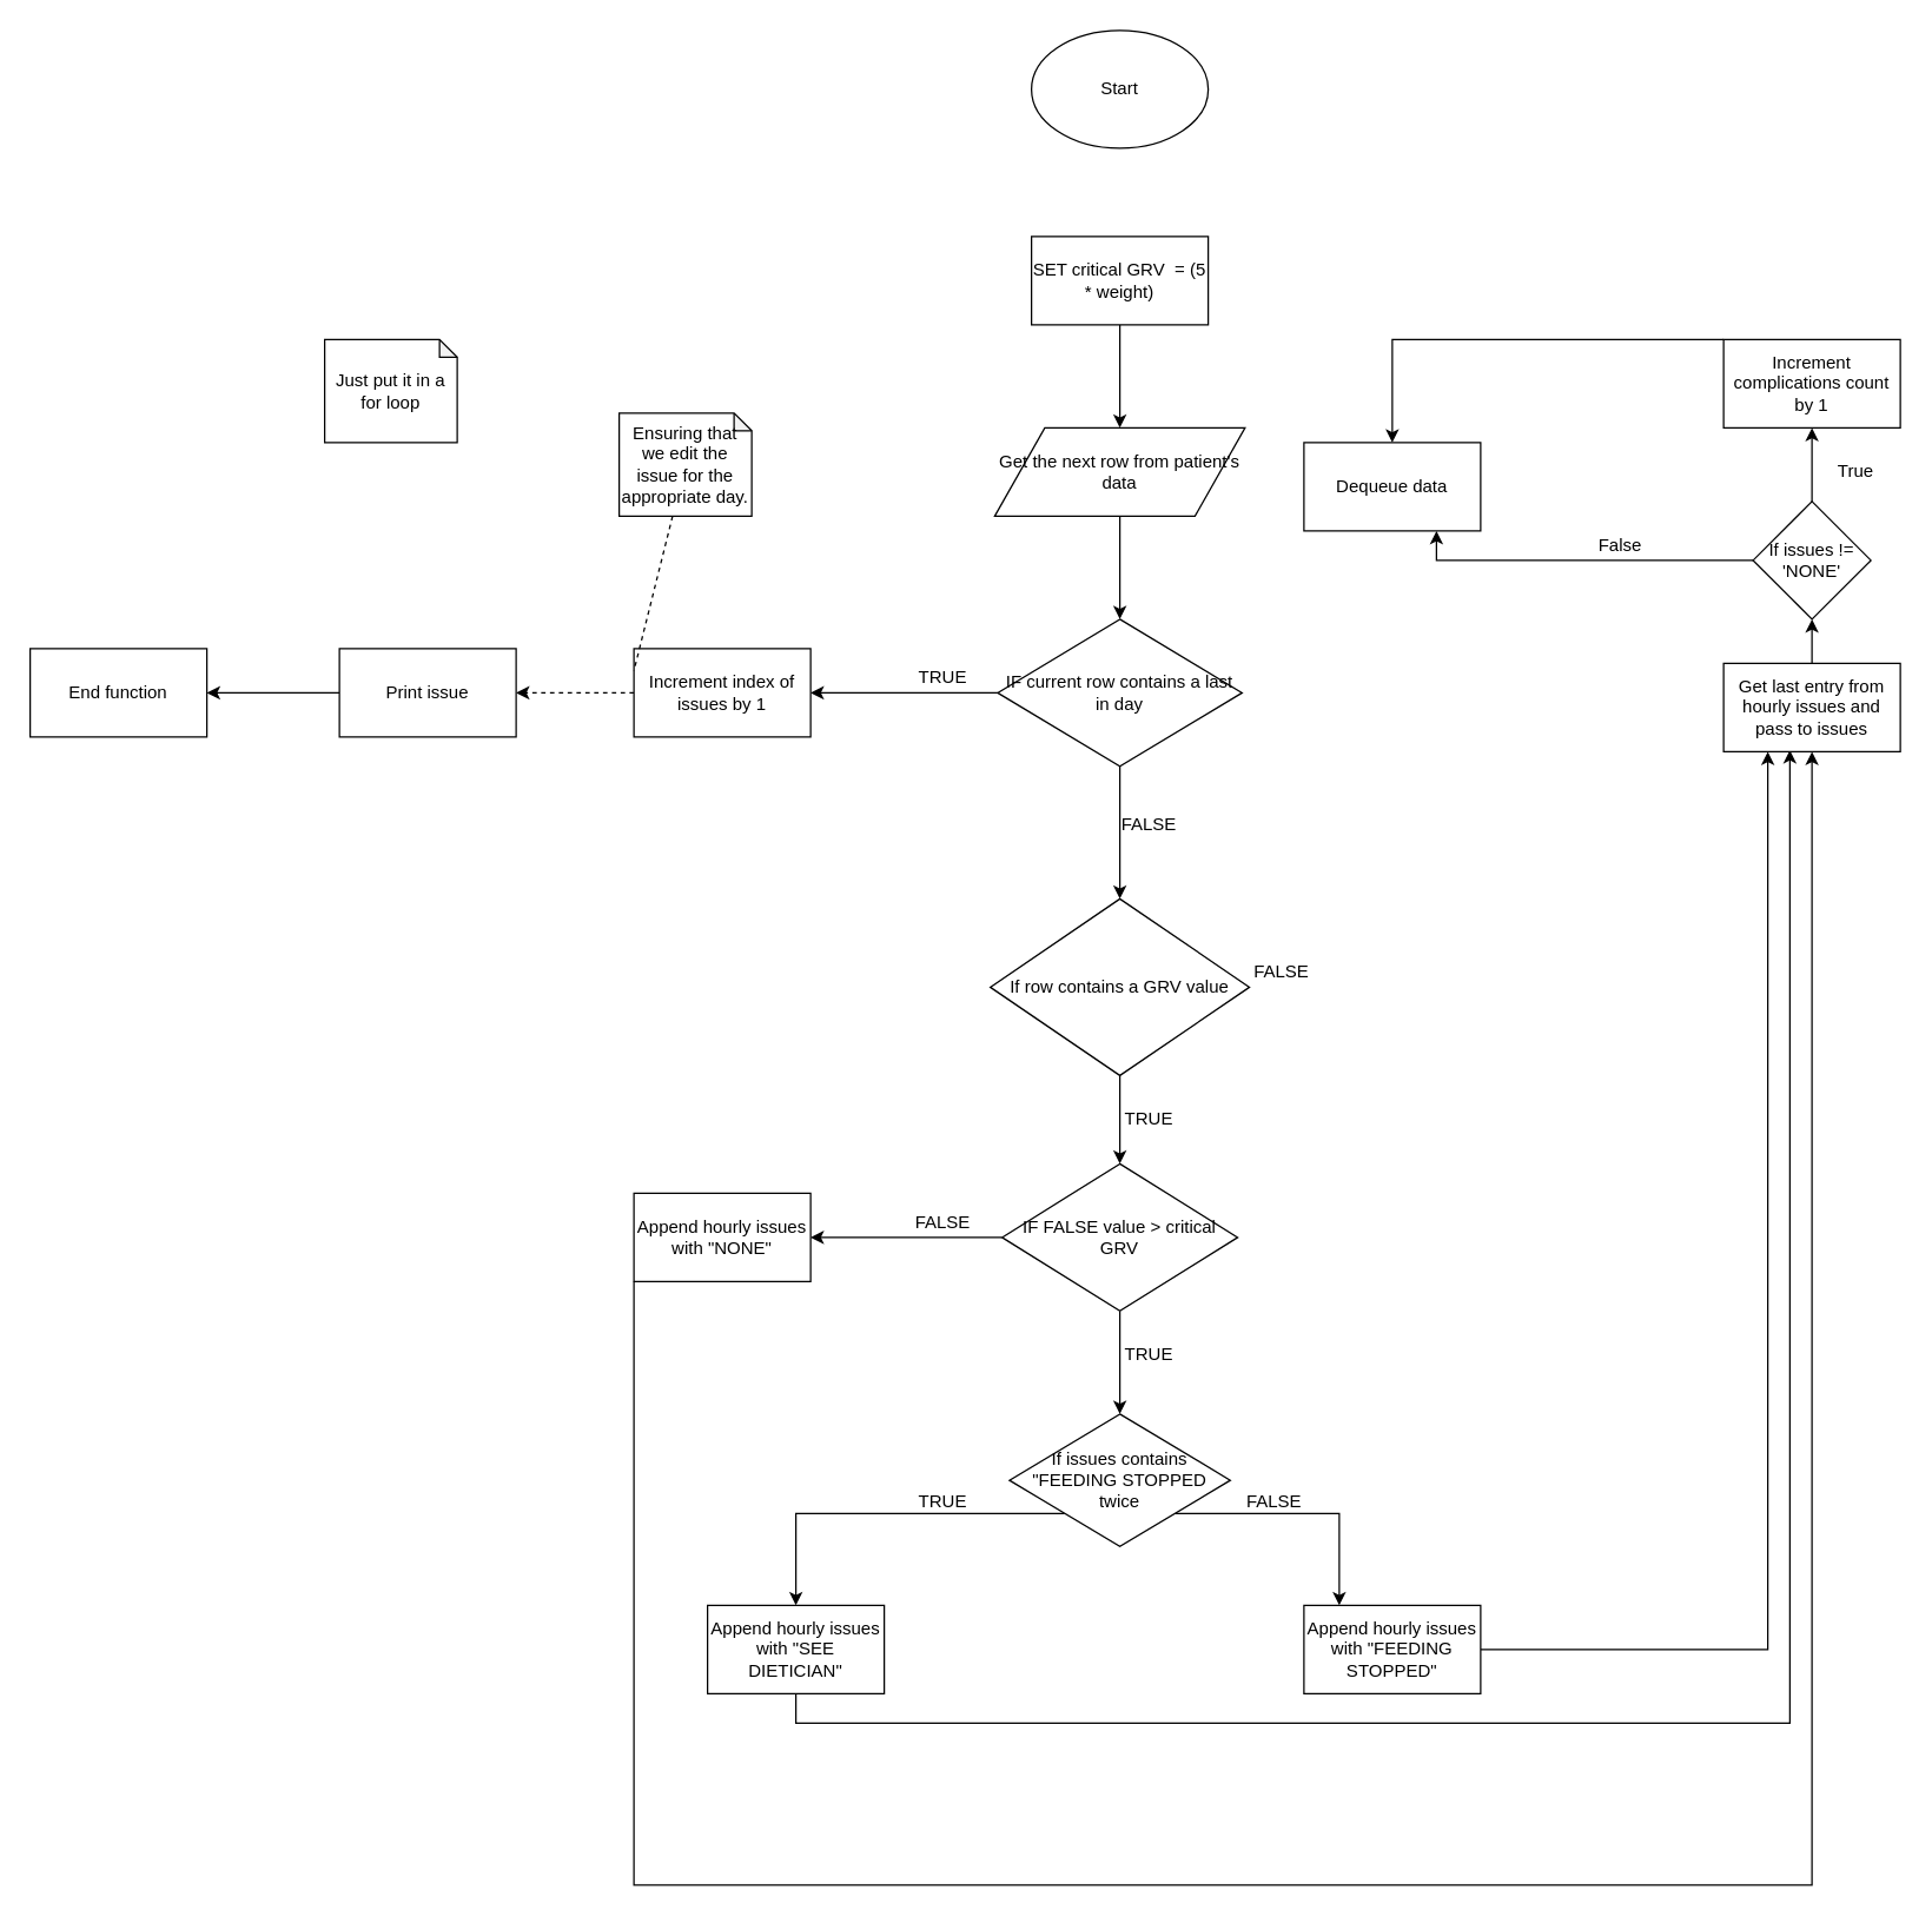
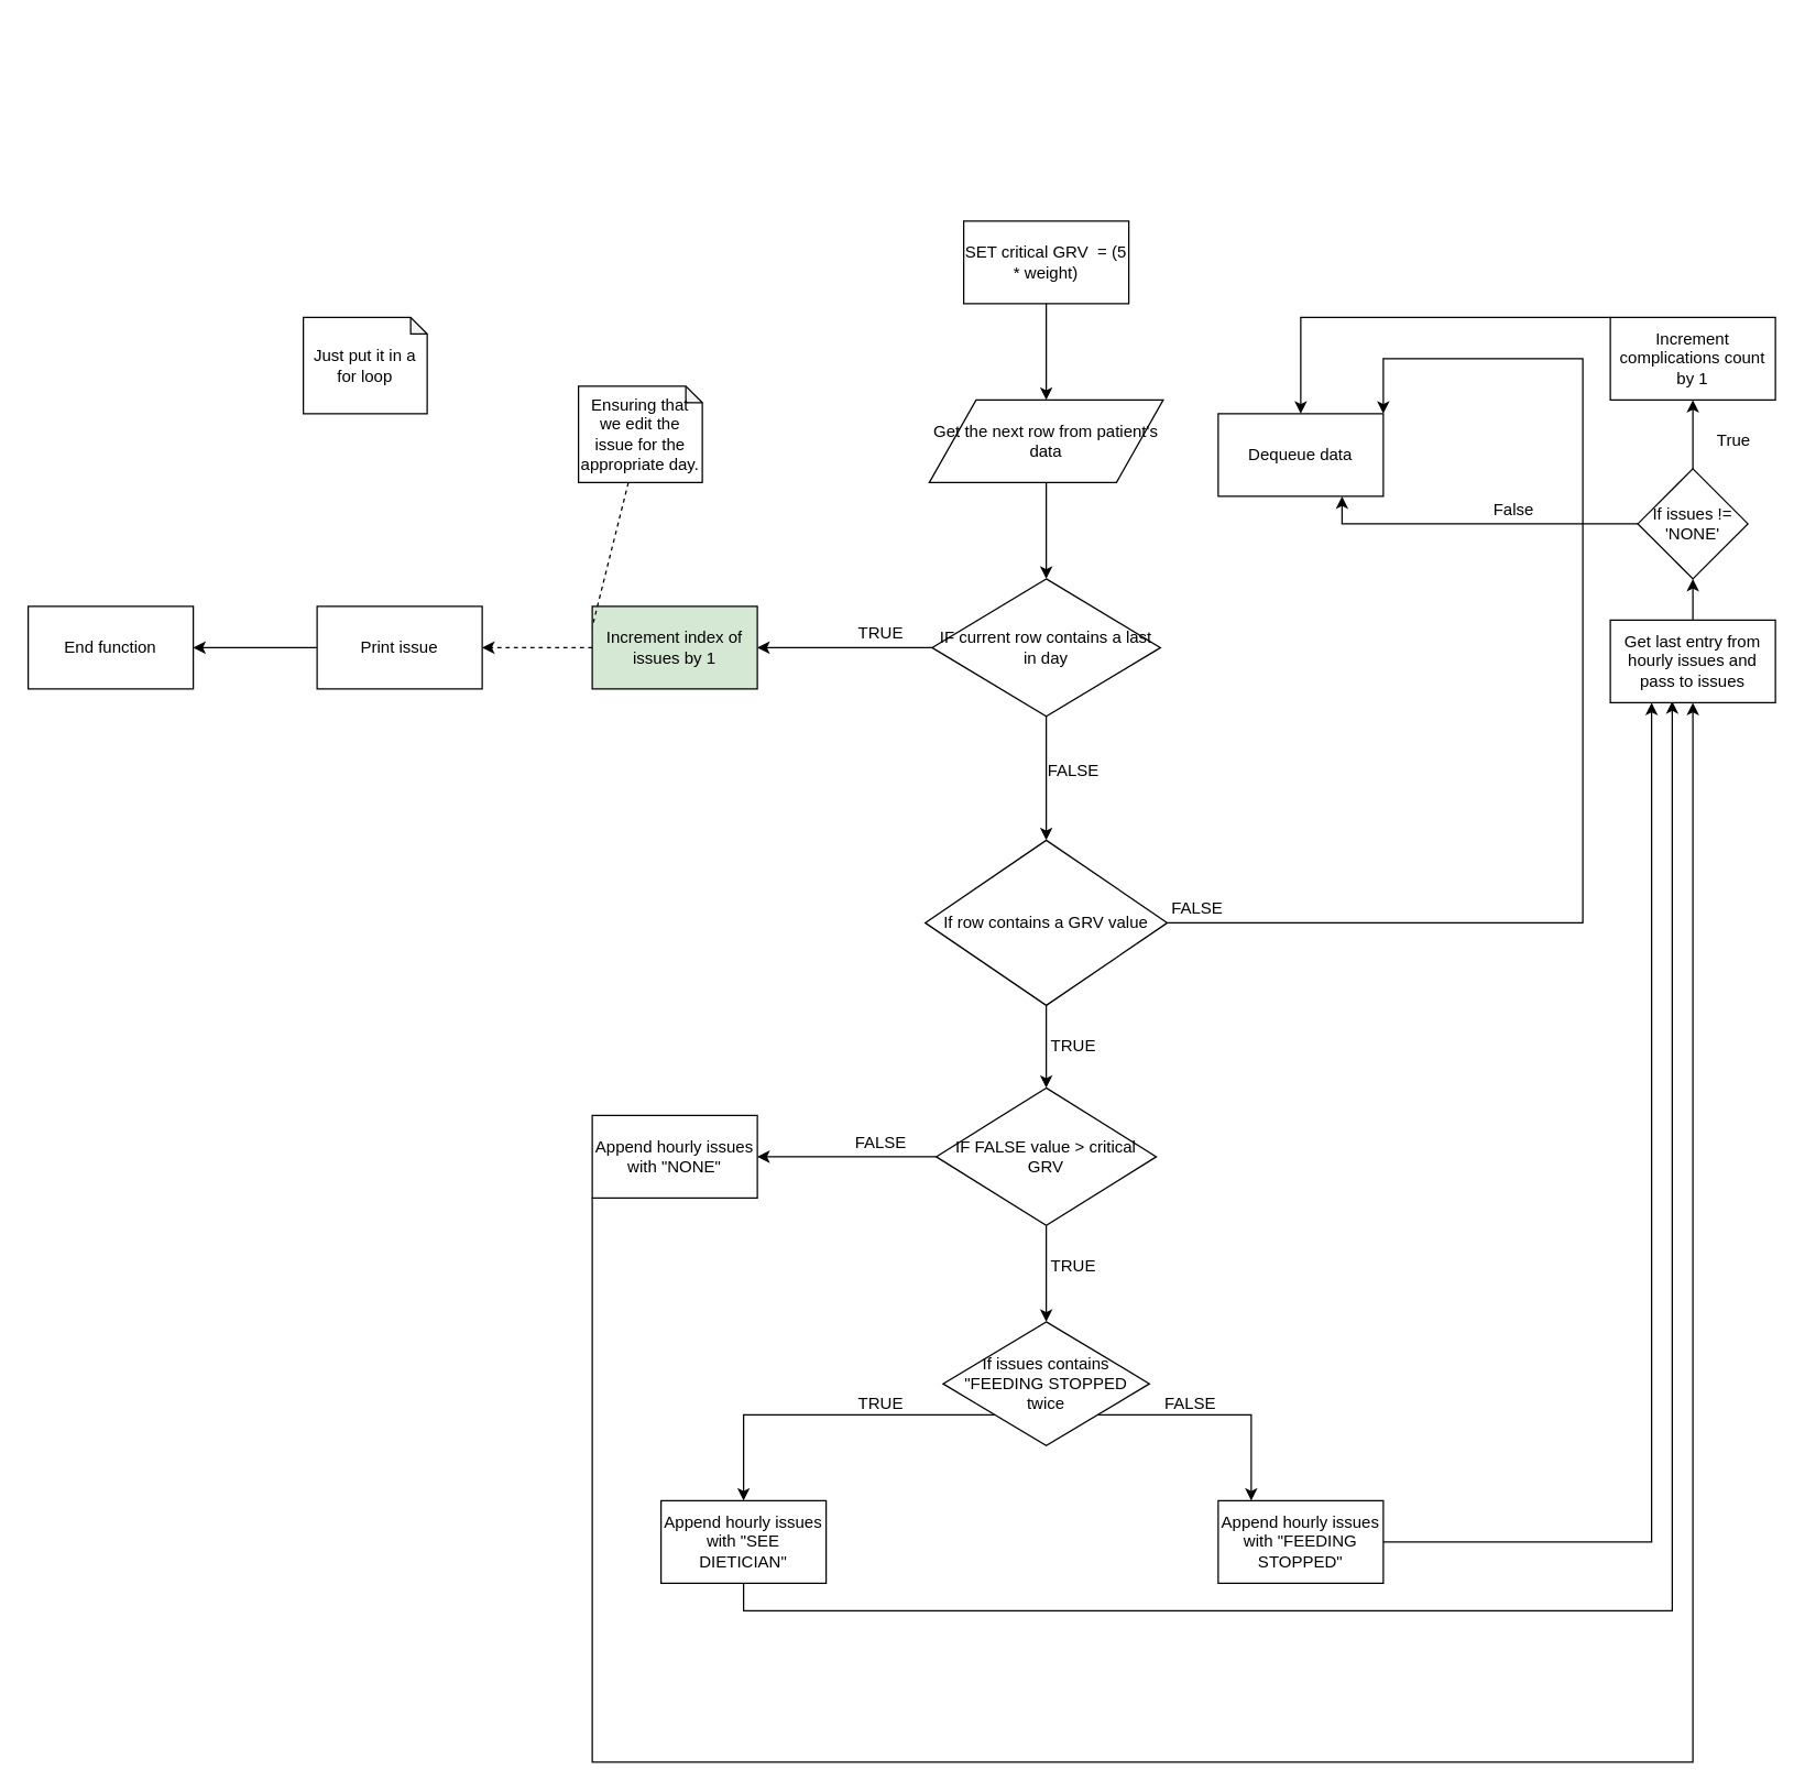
  <mxCell id="0" />
  <mxCell id="1" parent="0" />
- <mxCell id="2" value="Start" style="ellipse;whiteSpace=wrap;html=1;" parent="1" vertex="1"><mxGeometry x="700" y="20" width="120" height="80" as="geometry" /></mxCell>
  <mxCell id="3" style="edgeStyle=orthogonalEdgeStyle;rounded=0;orthogonalLoop=1;jettySize=auto;html=1;" parent="1" source="4" edge="1"><mxGeometry relative="1" as="geometry"><mxPoint x="760" y="290" as="targetPoint" /></mxGeometry></mxCell>
  <mxCell id="4" value="SET critical GRV&amp;nbsp; = (5 * weight)" style="rounded=0;whiteSpace=wrap;html=1;" parent="1" vertex="1"><mxGeometry x="700" y="160" width="120" height="60" as="geometry" /></mxCell>
  <mxCell id="5" style="edgeStyle=orthogonalEdgeStyle;rounded=0;orthogonalLoop=1;jettySize=auto;html=1;entryX=0.5;entryY=0;entryDx=0;entryDy=0;" parent="1" source="6" target="28" edge="1"><mxGeometry relative="1" as="geometry" /></mxCell>
  <mxCell id="6" value="&lt;span style=&quot;white-space: normal&quot;&gt;Get the next row from patient's data&lt;/span&gt;" style="shape=parallelogram;perimeter=parallelogramPerimeter;whiteSpace=wrap;html=1;" parent="1" vertex="1"><mxGeometry x="675" y="290" width="170" height="60" as="geometry" /></mxCell>
  <mxCell id="7" style="edgeStyle=orthogonalEdgeStyle;rounded=0;orthogonalLoop=1;jettySize=auto;html=1;" parent="1" source="9" target="14" edge="1"><mxGeometry relative="1" as="geometry" /></mxCell>
  <mxCell id="8" style="edgeStyle=orthogonalEdgeStyle;rounded=0;orthogonalLoop=1;jettySize=auto;html=1;exitX=0;exitY=0.5;exitDx=0;exitDy=0;" parent="1" source="9" target="20" edge="1"><mxGeometry relative="1" as="geometry" /></mxCell>
  <mxCell id="9" value="IF FALSE value &amp;gt; critical GRV" style="rhombus;whiteSpace=wrap;html=1;" parent="1" vertex="1"><mxGeometry x="680" y="790" width="160" height="100" as="geometry" /></mxCell>
  <mxCell id="10" style="edgeStyle=orthogonalEdgeStyle;rounded=0;orthogonalLoop=1;jettySize=auto;html=1;entryX=0.25;entryY=1;entryDx=0;entryDy=0;" edge="1" parent="1" source="11" target="44"><mxGeometry relative="1" as="geometry" /></mxCell>
  <mxCell id="11" value="Append hourly issues with &quot;FEEDING STOPPED&quot;" style="rounded=0;whiteSpace=wrap;html=1;" parent="1" vertex="1"><mxGeometry x="885" y="1090" width="120" height="60" as="geometry" /></mxCell>
  <mxCell id="12" style="edgeStyle=orthogonalEdgeStyle;rounded=0;orthogonalLoop=1;jettySize=auto;html=1;exitX=1;exitY=1;exitDx=0;exitDy=0;entryX=0.2;entryY=0;entryDx=0;entryDy=0;entryPerimeter=0;" parent="1" source="14" target="11" edge="1"><mxGeometry relative="1" as="geometry" /></mxCell>
  <mxCell id="13" style="edgeStyle=orthogonalEdgeStyle;rounded=0;orthogonalLoop=1;jettySize=auto;html=1;exitX=0;exitY=1;exitDx=0;exitDy=0;" parent="1" source="14" target="16" edge="1"><mxGeometry relative="1" as="geometry"><Array as="points"><mxPoint x="540" y="1028" /></Array></mxGeometry></mxCell>
  <mxCell id="14" value="If issues contains &quot;FEEDING STOPPED twice" style="rhombus;whiteSpace=wrap;html=1;" parent="1" vertex="1"><mxGeometry x="685" y="960" width="150" height="90" as="geometry" /></mxCell>
  <mxCell id="15" style="edgeStyle=orthogonalEdgeStyle;rounded=0;orthogonalLoop=1;jettySize=auto;html=1;exitX=0.5;exitY=1;exitDx=0;exitDy=0;entryX=0.375;entryY=0.983;entryDx=0;entryDy=0;entryPerimeter=0;" edge="1" parent="1" source="16" target="44"><mxGeometry relative="1" as="geometry"><mxPoint x="540" y="1220" as="targetPoint" /></mxGeometry></mxCell>
  <mxCell id="16" value="Append hourly issues with &quot;SEE DIETICIAN&quot;" style="rounded=0;whiteSpace=wrap;html=1;" parent="1" vertex="1"><mxGeometry x="480" y="1090" width="120" height="60" as="geometry" /></mxCell>
  <mxCell id="17" value="TRUE" style="text;html=1;strokeColor=none;fillColor=none;align=center;verticalAlign=middle;whiteSpace=wrap;rounded=0;" parent="1" vertex="1"><mxGeometry x="620" y="1010" width="40" height="20" as="geometry" /></mxCell>
  <mxCell id="18" value="FALSE" style="text;html=1;strokeColor=none;fillColor=none;align=center;verticalAlign=middle;whiteSpace=wrap;rounded=0;" parent="1" vertex="1"><mxGeometry x="845" y="1010" width="40" height="20" as="geometry" /></mxCell>
  <mxCell id="19" style="edgeStyle=orthogonalEdgeStyle;rounded=0;orthogonalLoop=1;jettySize=auto;html=1;" edge="1" parent="1" source="20" target="44"><mxGeometry relative="1" as="geometry"><mxPoint x="360" y="1250" as="targetPoint" /><Array as="points"><mxPoint x="430" y="1280" /><mxPoint x="1230" y="1280" /></Array></mxGeometry></mxCell>
  <mxCell id="20" value="Append hourly issues with &quot;NONE&quot;" style="rounded=0;whiteSpace=wrap;html=1;" parent="1" vertex="1"><mxGeometry x="430" y="810" width="120" height="60" as="geometry" /></mxCell>
  <mxCell id="21" value="FALSE" style="text;html=1;strokeColor=none;fillColor=none;align=center;verticalAlign=middle;whiteSpace=wrap;rounded=0;" parent="1" vertex="1"><mxGeometry x="620" y="820" width="40" height="20" as="geometry" /></mxCell>
  <mxCell id="22" value="TRUE" style="text;html=1;strokeColor=none;fillColor=none;align=center;verticalAlign=middle;whiteSpace=wrap;rounded=0;" parent="1" vertex="1"><mxGeometry x="760" y="910" width="40" height="20" as="geometry" /></mxCell>
  <mxCell id="23" style="edgeStyle=orthogonalEdgeStyle;rounded=0;orthogonalLoop=1;jettySize=auto;html=1;entryX=0.5;entryY=0;entryDx=0;entryDy=0;" parent="1" source="25" target="9" edge="1"><mxGeometry relative="1" as="geometry" /></mxCell>
+ <mxCell id="24" style="edgeStyle=orthogonalEdgeStyle;rounded=0;orthogonalLoop=1;jettySize=auto;html=1;entryX=1;entryY=0;entryDx=0;entryDy=0;" parent="1" source="25" target="37" edge="1"><mxGeometry relative="1" as="geometry"><mxPoint x="880" y="340" as="targetPoint" /><Array as="points"><mxPoint x="1150" y="670" /><mxPoint x="1150" y="260" /></Array></mxGeometry></mxCell>
  <mxCell id="25" value="If row contains a GRV value" style="rhombus;whiteSpace=wrap;html=1;" parent="1" vertex="1"><mxGeometry x="672" y="610" width="176" height="120" as="geometry" /></mxCell>
  <mxCell id="26" style="edgeStyle=orthogonalEdgeStyle;rounded=0;orthogonalLoop=1;jettySize=auto;html=1;exitX=0.5;exitY=1;exitDx=0;exitDy=0;entryX=0.5;entryY=0;entryDx=0;entryDy=0;" parent="1" source="28" target="25" edge="1"><mxGeometry relative="1" as="geometry" /></mxCell>
  <mxCell id="27" style="edgeStyle=orthogonalEdgeStyle;rounded=0;orthogonalLoop=1;jettySize=auto;html=1;exitX=0;exitY=0.5;exitDx=0;exitDy=0;entryX=1;entryY=0.5;entryDx=0;entryDy=0;" parent="1" source="28" target="30" edge="1"><mxGeometry relative="1" as="geometry"><mxPoint x="560" y="470" as="targetPoint" /></mxGeometry></mxCell>
  <mxCell id="28" value="IF current row contains a last in day" style="rhombus;whiteSpace=wrap;html=1;" parent="1" vertex="1"><mxGeometry x="677" y="420" width="166" height="100" as="geometry" /></mxCell>
  <mxCell id="29" style="edgeStyle=orthogonalEdgeStyle;rounded=0;orthogonalLoop=1;jettySize=auto;html=1;exitX=0;exitY=0.5;exitDx=0;exitDy=0;dashed=1;" parent="1" source="30" target="39" edge="1"><mxGeometry relative="1" as="geometry" /></mxCell>
- <mxCell id="30" value="Increment index of issues by 1" style="rounded=0;whiteSpace=wrap;html=1;" parent="1" vertex="1"><mxGeometry x="430" y="440" width="120" height="60" as="geometry" /></mxCell>
+ <mxCell id="30" value="Increment index of issues by 1" style="rounded=0;whiteSpace=wrap;html=1;fillColor=#d5e8d4;" parent="1" vertex="1"><mxGeometry x="430" y="440" width="120" height="60" as="geometry" /></mxCell>
  <mxCell id="31" value="Ensuring that we edit the issue for the appropriate day." style="shape=note;whiteSpace=wrap;html=1;backgroundOutline=1;darkOpacity=0.05;size=12;" parent="1" vertex="1"><mxGeometry x="420" y="280" width="90" height="70" as="geometry" /></mxCell>
  <mxCell id="32" value="" style="endArrow=none;dashed=1;html=1;entryX=0;entryY=0.25;entryDx=0;entryDy=0;" parent="1" source="31" target="30" edge="1"><mxGeometry width="50" height="50" relative="1" as="geometry"><mxPoint x="620" y="600" as="sourcePoint" /><mxPoint x="670" y="550" as="targetPoint" /></mxGeometry></mxCell>
  <mxCell id="33" value="TRUE" style="text;html=1;strokeColor=none;fillColor=none;align=center;verticalAlign=middle;whiteSpace=wrap;rounded=0;" parent="1" vertex="1"><mxGeometry x="620" y="450" width="40" height="20" as="geometry" /></mxCell>
  <mxCell id="34" value="FALSE" style="text;html=1;strokeColor=none;fillColor=none;align=center;verticalAlign=middle;whiteSpace=wrap;rounded=0;" parent="1" vertex="1"><mxGeometry x="760" y="550" width="40" height="20" as="geometry" /></mxCell>
  <mxCell id="35" value="TRUE" style="text;html=1;strokeColor=none;fillColor=none;align=center;verticalAlign=middle;whiteSpace=wrap;rounded=0;" parent="1" vertex="1"><mxGeometry x="760" y="750" width="40" height="20" as="geometry" /></mxCell>
  <mxCell id="36" value="FALSE" style="text;html=1;strokeColor=none;fillColor=none;align=center;verticalAlign=middle;whiteSpace=wrap;rounded=0;" parent="1" vertex="1"><mxGeometry x="850" y="650" width="40" height="20" as="geometry" /></mxCell>
  <mxCell id="37" value="Dequeue data" style="rounded=0;whiteSpace=wrap;html=1;" parent="1" vertex="1"><mxGeometry x="885" y="300" width="120" height="60" as="geometry" /></mxCell>
  <mxCell id="38" style="edgeStyle=orthogonalEdgeStyle;rounded=0;orthogonalLoop=1;jettySize=auto;html=1;" parent="1" source="39" target="40" edge="1"><mxGeometry relative="1" as="geometry" /></mxCell>
  <mxCell id="39" value="Print issue" style="rounded=0;whiteSpace=wrap;html=1;" parent="1" vertex="1"><mxGeometry x="230" y="440" width="120" height="60" as="geometry" /></mxCell>
  <mxCell id="40" value="End function" style="rounded=0;whiteSpace=wrap;html=1;" parent="1" vertex="1"><mxGeometry x="20" y="440" width="120" height="60" as="geometry" /></mxCell>
  <mxCell id="41" value="Just put it in a for loop" style="shape=note;whiteSpace=wrap;html=1;backgroundOutline=1;darkOpacity=0.05;size=12;" parent="1" vertex="1"><mxGeometry x="220" y="230" width="90" height="70" as="geometry" /></mxCell>
  <mxCell id="42" style="edgeStyle=orthogonalEdgeStyle;rounded=0;orthogonalLoop=1;jettySize=auto;html=1;exitX=0;exitY=0.5;exitDx=0;exitDy=0;" parent="1" edge="1"><mxGeometry relative="1" as="geometry"><mxPoint x="350" y="470" as="targetPoint" /></mxGeometry></mxCell>
  <mxCell id="43" style="edgeStyle=orthogonalEdgeStyle;rounded=0;orthogonalLoop=1;jettySize=auto;html=1;exitX=0.5;exitY=0;exitDx=0;exitDy=0;" edge="1" parent="1" source="44" target="47"><mxGeometry relative="1" as="geometry" /></mxCell>
  <mxCell id="44" value="Get last entry from hourly issues and pass to issues" style="rounded=0;whiteSpace=wrap;html=1;" vertex="1" parent="1"><mxGeometry x="1170" y="450" width="120" height="60" as="geometry" /></mxCell>
  <mxCell id="45" style="edgeStyle=orthogonalEdgeStyle;rounded=0;orthogonalLoop=1;jettySize=auto;html=1;" edge="1" parent="1" source="47" target="49"><mxGeometry relative="1" as="geometry" /></mxCell>
  <mxCell id="46" style="edgeStyle=orthogonalEdgeStyle;rounded=0;orthogonalLoop=1;jettySize=auto;html=1;entryX=0.75;entryY=1;entryDx=0;entryDy=0;" edge="1" parent="1" source="47" target="37"><mxGeometry relative="1" as="geometry" /></mxCell>
  <mxCell id="47" value="If issues != 'NONE'" style="rhombus;whiteSpace=wrap;html=1;" vertex="1" parent="1"><mxGeometry x="1190" y="340" width="80" height="80" as="geometry" /></mxCell>
  <mxCell id="48" style="edgeStyle=orthogonalEdgeStyle;rounded=0;orthogonalLoop=1;jettySize=auto;html=1;" edge="1" parent="1" source="49" target="37"><mxGeometry relative="1" as="geometry"><Array as="points"><mxPoint x="945" y="230" /></Array></mxGeometry></mxCell>
  <mxCell id="49" value="Increment complications count by 1" style="rounded=0;whiteSpace=wrap;html=1;" vertex="1" parent="1"><mxGeometry x="1170" y="230" width="120" height="60" as="geometry" /></mxCell>
  <mxCell id="50" value="True" style="text;html=1;strokeColor=none;fillColor=none;align=center;verticalAlign=middle;whiteSpace=wrap;rounded=0;" vertex="1" parent="1"><mxGeometry x="1240" y="310" width="40" height="20" as="geometry" /></mxCell>
  <mxCell id="51" value="False" style="text;html=1;strokeColor=none;fillColor=none;align=center;verticalAlign=middle;whiteSpace=wrap;rounded=0;" vertex="1" parent="1"><mxGeometry x="1080" y="360" width="40" height="20" as="geometry" /></mxCell>
